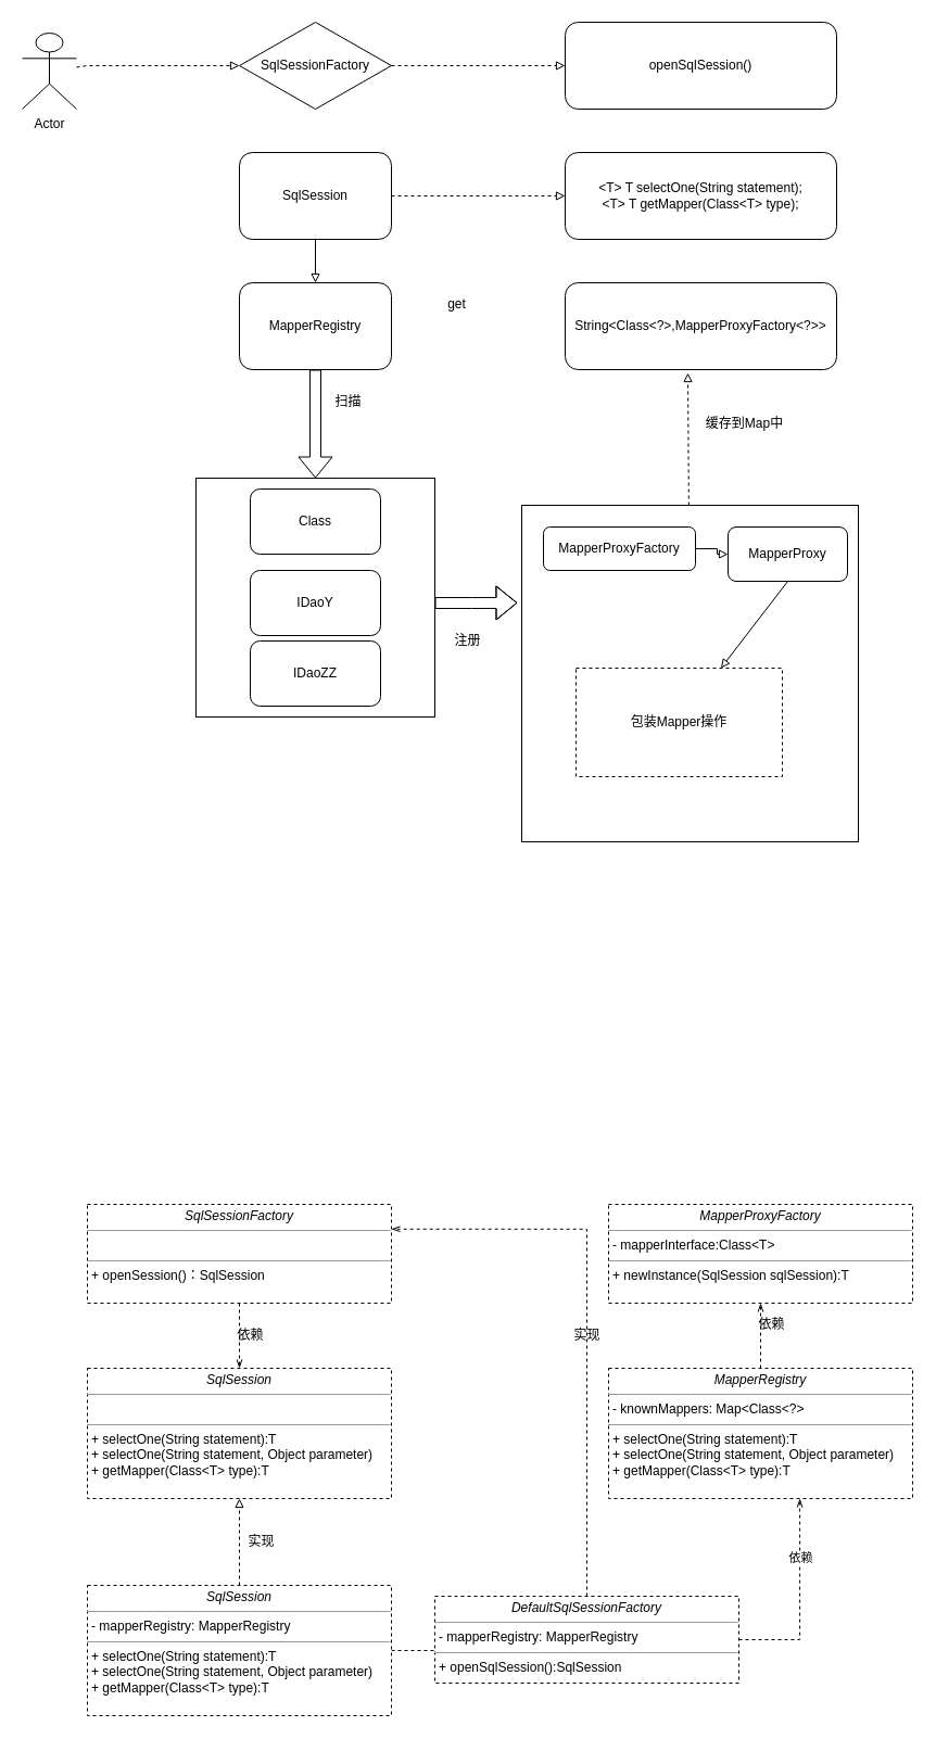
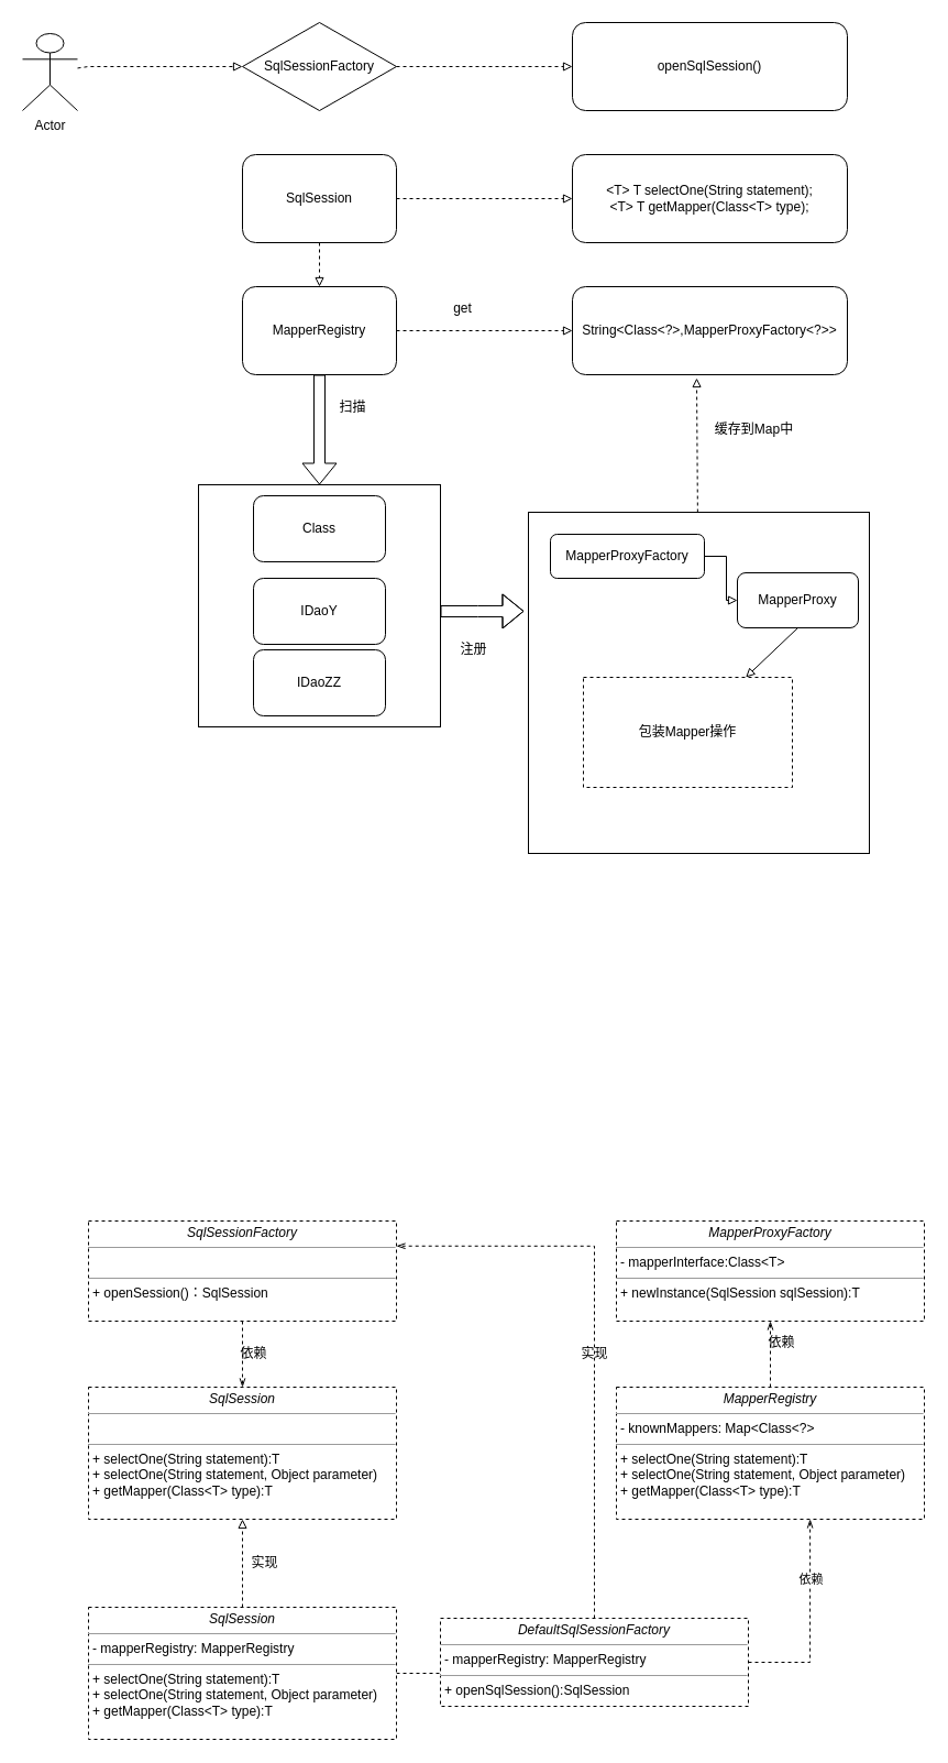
  <mxCell id="0" />
  <mxCell id="1" parent="0" />
  <mxCell id="2" style="edgeStyle=none;rounded=0;orthogonalLoop=1;jettySize=auto;html=1;entryX=0;entryY=0.5;entryDx=0;entryDy=0;endArrow=block;endFill=0;dashed=1;" edge="1" parent="1" source="3" target="5"><mxGeometry relative="1" as="geometry"><Array as="points"><mxPoint x="80" y="60" /></Array></mxGeometry></mxCell>
  <mxCell id="3" value="Actor" style="shape=umlActor;verticalLabelPosition=bottom;verticalAlign=top;html=1;outlineConnect=0;" vertex="1" parent="1"><mxGeometry x="20" y="30" width="50" height="70" as="geometry" /></mxCell>
  <mxCell id="4" style="edgeStyle=none;rounded=0;orthogonalLoop=1;jettySize=auto;html=1;entryX=0;entryY=0.5;entryDx=0;entryDy=0;dashed=1;endArrow=block;endFill=0;" edge="1" parent="1" source="5" target="11"><mxGeometry relative="1" as="geometry" /></mxCell>
  <mxCell id="5" value="SqlSessionFactory" style="rhombus;whiteSpace=wrap;html=1;" vertex="1" parent="1"><mxGeometry x="220" y="20" width="140" height="80" as="geometry" /></mxCell>
  <mxCell id="6" style="edgeStyle=none;rounded=0;orthogonalLoop=1;jettySize=auto;html=1;entryX=0;entryY=0.5;entryDx=0;entryDy=0;dashed=1;endArrow=block;endFill=0;" edge="1" parent="1" source="8" target="12"><mxGeometry relative="1" as="geometry" /></mxCell>
- <mxCell id="7" style="edgeStyle=none;rounded=0;orthogonalLoop=1;jettySize=auto;html=1;exitX=0.5;exitY=1;exitDx=0;exitDy=0;entryX=0.5;entryY=0;entryDx=0;entryDy=0;endArrow=block;endFill=0;" edge="1" parent="1" source="8" target="10"><mxGeometry relative="1" as="geometry" /></mxCell>
+ <mxCell id="7" style="edgeStyle=none;rounded=0;orthogonalLoop=1;jettySize=auto;html=1;exitX=0.5;exitY=1;exitDx=0;exitDy=0;entryX=0.5;entryY=0;entryDx=0;entryDy=0;endArrow=block;endFill=0;dashed=1;" edge="1" parent="1" source="8" target="10"><mxGeometry relative="1" as="geometry" /></mxCell>
  <mxCell id="8" value="SqlSession" style="rounded=1;whiteSpace=wrap;html=1;" vertex="1" parent="1"><mxGeometry x="220" y="140" width="140" height="80" as="geometry" /></mxCell>
+ <mxCell id="9" style="edgeStyle=none;rounded=0;orthogonalLoop=1;jettySize=auto;html=1;dashed=1;endArrow=block;endFill=0;" edge="1" parent="1" source="10" target="13"><mxGeometry relative="1" as="geometry" /></mxCell>
  <mxCell id="10" value="MapperRegistry" style="rounded=1;whiteSpace=wrap;html=1;" vertex="1" parent="1"><mxGeometry x="220" y="260" width="140" height="80" as="geometry" /></mxCell>
  <mxCell id="11" value="openSqlSession()" style="rounded=1;whiteSpace=wrap;html=1;" vertex="1" parent="1"><mxGeometry x="520" y="20" width="250" height="80" as="geometry" /></mxCell>
  <mxCell id="12" value="&amp;lt;T&amp;gt; T selectOne(String statement);&lt;br&gt;&amp;lt;T&amp;gt; T getMapper(Class&amp;lt;T&amp;gt; type);" style="rounded=1;whiteSpace=wrap;html=1;" vertex="1" parent="1"><mxGeometry x="520" y="140" width="250" height="80" as="geometry" /></mxCell>
  <mxCell id="13" value="String&amp;lt;Class&amp;lt;?&amp;gt;,MapperProxyFactory&amp;lt;?&amp;gt;&amp;gt;" style="rounded=1;whiteSpace=wrap;html=1;" vertex="1" parent="1"><mxGeometry x="520" y="260" width="250" height="80" as="geometry" /></mxCell>
  <mxCell id="14" value="" style="whiteSpace=wrap;html=1;aspect=fixed;" vertex="1" parent="1"><mxGeometry x="180" y="440" width="220" height="220" as="geometry" /></mxCell>
  <mxCell id="15" value="Class" style="rounded=1;whiteSpace=wrap;html=1;" vertex="1" parent="1"><mxGeometry x="230" y="450" width="120" height="60" as="geometry" /></mxCell>
  <mxCell id="16" value="IDaoY" style="rounded=1;whiteSpace=wrap;html=1;" vertex="1" parent="1"><mxGeometry x="230" y="525" width="120" height="60" as="geometry" /></mxCell>
  <mxCell id="17" value="IDaoZZ" style="rounded=1;whiteSpace=wrap;html=1;" vertex="1" parent="1"><mxGeometry x="230" y="590" width="120" height="60" as="geometry" /></mxCell>
  <mxCell id="18" value="" style="shape=flexArrow;endArrow=classic;html=1;rounded=0;entryX=0.5;entryY=0;entryDx=0;entryDy=0;" edge="1" parent="1" source="10" target="14"><mxGeometry width="50" height="50" relative="1" as="geometry"><mxPoint x="290" y="390" as="sourcePoint" /><mxPoint x="290" y="410.711" as="targetPoint" /></mxGeometry></mxCell>
  <mxCell id="19" style="edgeStyle=none;rounded=0;orthogonalLoop=1;jettySize=auto;html=1;entryX=0.452;entryY=1.038;entryDx=0;entryDy=0;entryPerimeter=0;endArrow=block;endFill=0;dashed=1;" edge="1" parent="1" source="20" target="13"><mxGeometry relative="1" as="geometry" /></mxCell>
  <mxCell id="20" value="" style="whiteSpace=wrap;html=1;aspect=fixed;" vertex="1" parent="1"><mxGeometry x="480" y="465" width="310" height="310" as="geometry" /></mxCell>
  <mxCell id="21" style="edgeStyle=orthogonalEdgeStyle;rounded=0;orthogonalLoop=1;jettySize=auto;html=1;endArrow=block;endFill=0;" edge="1" parent="1" source="22" target="24"><mxGeometry relative="1" as="geometry" /></mxCell>
  <mxCell id="22" value="MapperProxyFactory" style="rounded=1;whiteSpace=wrap;html=1;" vertex="1" parent="1"><mxGeometry x="500" y="485" width="140" height="40" as="geometry" /></mxCell>
  <mxCell id="23" style="edgeStyle=none;rounded=0;orthogonalLoop=1;jettySize=auto;html=1;exitX=0.5;exitY=1;exitDx=0;exitDy=0;endArrow=block;endFill=0;" edge="1" parent="1" source="24" target="25"><mxGeometry relative="1" as="geometry" /></mxCell>
- <mxCell id="24" value="MapperProxy" style="rounded=1;whiteSpace=wrap;html=1;" vertex="1" parent="1"><mxGeometry x="670" y="485" width="110" height="50" as="geometry" /></mxCell>
+ <mxCell id="24" value="MapperProxy" style="rounded=1;whiteSpace=wrap;html=1;" vertex="1" parent="1"><mxGeometry x="670" y="520" width="110" height="50" as="geometry" /></mxCell>
  <mxCell id="25" value="包装Mapper操作" style="rounded=0;whiteSpace=wrap;html=1;dashed=1;" vertex="1" parent="1"><mxGeometry x="530" y="615" width="190" height="100" as="geometry" /></mxCell>
  <mxCell id="26" value="缓存到Map中" style="text;html=1;align=center;verticalAlign=middle;resizable=0;points=[];autosize=1;strokeColor=none;fillColor=none;" vertex="1" parent="1"><mxGeometry x="640" y="375" width="90" height="30" as="geometry" /></mxCell>
  <mxCell id="27" value="扫描" style="text;html=1;align=center;verticalAlign=middle;resizable=0;points=[];autosize=1;strokeColor=none;fillColor=none;" vertex="1" parent="1"><mxGeometry x="295" y="355" width="50" height="30" as="geometry" /></mxCell>
  <mxCell id="28" value="get" style="text;html=1;align=center;verticalAlign=middle;resizable=0;points=[];autosize=1;strokeColor=none;fillColor=none;" vertex="1" parent="1"><mxGeometry x="400" y="265" width="40" height="30" as="geometry" /></mxCell>
  <mxCell id="29" value="" style="shape=flexArrow;endArrow=classic;html=1;rounded=0;entryX=-0.013;entryY=0.29;entryDx=0;entryDy=0;entryPerimeter=0;" edge="1" parent="1" target="20"><mxGeometry width="50" height="50" relative="1" as="geometry"><mxPoint x="400" y="555" as="sourcePoint" /><mxPoint x="464" y="525" as="targetPoint" /><Array as="points"><mxPoint x="434" y="555" /></Array></mxGeometry></mxCell>
  <mxCell id="30" value="注册" style="text;html=1;align=center;verticalAlign=middle;resizable=0;points=[];autosize=1;strokeColor=none;fillColor=none;" vertex="1" parent="1"><mxGeometry x="405" y="575" width="50" height="30" as="geometry" /></mxCell>
  <mxCell id="31" value="&lt;p style=&quot;margin:0px;margin-top:4px;text-align:center;&quot;&gt;&lt;i&gt;SqlSession&lt;/i&gt;&lt;/p&gt;&lt;hr size=&quot;1&quot;&gt;&lt;p style=&quot;margin:0px;margin-left:4px;&quot;&gt;&lt;br&gt;&lt;/p&gt;&lt;hr size=&quot;1&quot;&gt;&lt;p style=&quot;margin:0px;margin-left:4px;&quot;&gt;+ selectOne(String statement):T&lt;br&gt;+ selectOne(String statement, Object parameter)&lt;/p&gt;&lt;p style=&quot;margin:0px;margin-left:4px;&quot;&gt;+ getMapper(Class&amp;lt;T&amp;gt; type):T&lt;br&gt;&lt;/p&gt;" style="verticalAlign=top;align=left;overflow=fill;fontSize=12;fontFamily=Helvetica;html=1;dashed=1;" vertex="1" parent="1"><mxGeometry x="80" y="1260" width="280" height="120" as="geometry" /></mxCell>
  <mxCell id="32" style="edgeStyle=orthogonalEdgeStyle;rounded=0;orthogonalLoop=1;jettySize=auto;html=1;entryX=0.5;entryY=0;entryDx=0;entryDy=0;dashed=1;endArrow=openThin;endFill=0;" edge="1" parent="1" source="33" target="31"><mxGeometry relative="1" as="geometry" /></mxCell>
  <mxCell id="33" value="&lt;p style=&quot;margin:0px;margin-top:4px;text-align:center;&quot;&gt;&lt;i&gt;SqlSessionFactory&lt;/i&gt;&lt;/p&gt;&lt;hr size=&quot;1&quot;&gt;&lt;p style=&quot;margin:0px;margin-left:4px;&quot;&gt;&lt;br&gt;&lt;/p&gt;&lt;hr size=&quot;1&quot;&gt;&lt;p style=&quot;margin:0px;margin-left:4px;&quot;&gt;+ openSession()：SqlSession&lt;/p&gt;" style="verticalAlign=top;align=left;overflow=fill;fontSize=12;fontFamily=Helvetica;html=1;dashed=1;" vertex="1" parent="1"><mxGeometry x="80" y="1109" width="280" height="91" as="geometry" /></mxCell>
  <mxCell id="34" style="edgeStyle=orthogonalEdgeStyle;rounded=0;orthogonalLoop=1;jettySize=auto;html=1;entryX=0.5;entryY=1;entryDx=0;entryDy=0;dashed=1;endArrow=block;endFill=0;" edge="1" parent="1" source="36" target="31"><mxGeometry relative="1" as="geometry" /></mxCell>
  <mxCell id="35" style="edgeStyle=orthogonalEdgeStyle;rounded=0;orthogonalLoop=1;jettySize=auto;html=1;entryX=0;entryY=0.625;entryDx=0;entryDy=0;entryPerimeter=0;dashed=1;endArrow=none;endFill=0;" edge="1" parent="1" source="36" target="43"><mxGeometry relative="1" as="geometry" /></mxCell>
  <mxCell id="36" value="&lt;p style=&quot;margin:0px;margin-top:4px;text-align:center;&quot;&gt;&lt;i&gt;SqlSession&lt;/i&gt;&lt;/p&gt;&lt;hr size=&quot;1&quot;&gt;&lt;p style=&quot;margin:0px;margin-left:4px;&quot;&gt;- mapperRegistry: MapperRegistry&lt;/p&gt;&lt;hr size=&quot;1&quot;&gt;&lt;p style=&quot;margin:0px;margin-left:4px;&quot;&gt;+ selectOne(String statement):T&lt;br&gt;+ selectOne(String statement, Object parameter)&lt;/p&gt;&lt;p style=&quot;margin:0px;margin-left:4px;&quot;&gt;+ getMapper(Class&amp;lt;T&amp;gt; type):T&lt;br&gt;&lt;/p&gt;" style="verticalAlign=top;align=left;overflow=fill;fontSize=12;fontFamily=Helvetica;html=1;dashed=1;" vertex="1" parent="1"><mxGeometry x="80" y="1460" width="280" height="120" as="geometry" /></mxCell>
  <mxCell id="37" value="&lt;p style=&quot;margin:0px;margin-top:4px;text-align:center;&quot;&gt;&lt;i&gt;MapperProxyFactory&lt;/i&gt;&lt;/p&gt;&lt;hr size=&quot;1&quot;&gt;&lt;p style=&quot;margin:0px;margin-left:4px;&quot;&gt;- mapperInterface:Class&amp;lt;T&amp;gt;&lt;/p&gt;&lt;hr size=&quot;1&quot;&gt;&lt;p style=&quot;margin:0px;margin-left:4px;&quot;&gt;+ newInstance(SqlSession sqlSession):T&lt;/p&gt;" style="verticalAlign=top;align=left;overflow=fill;fontSize=12;fontFamily=Helvetica;html=1;dashed=1;" vertex="1" parent="1"><mxGeometry x="560" y="1109" width="280" height="91" as="geometry" /></mxCell>
  <mxCell id="38" style="edgeStyle=orthogonalEdgeStyle;rounded=0;orthogonalLoop=1;jettySize=auto;html=1;entryX=0.5;entryY=1;entryDx=0;entryDy=0;dashed=1;endArrow=openThin;endFill=0;" edge="1" parent="1" source="39" target="37"><mxGeometry relative="1" as="geometry" /></mxCell>
  <mxCell id="39" value="&lt;p style=&quot;margin:0px;margin-top:4px;text-align:center;&quot;&gt;&lt;i&gt;MapperRegistry&lt;/i&gt;&lt;/p&gt;&lt;hr size=&quot;1&quot;&gt;&lt;p style=&quot;margin:0px;margin-left:4px;&quot;&gt;- knownMappers: Map&amp;lt;Class&amp;lt;?&amp;gt;&lt;/p&gt;&lt;hr size=&quot;1&quot;&gt;&lt;p style=&quot;margin:0px;margin-left:4px;&quot;&gt;+ selectOne(String statement):T&lt;br&gt;+ selectOne(String statement, Object parameter)&lt;/p&gt;&lt;p style=&quot;margin:0px;margin-left:4px;&quot;&gt;+ getMapper(Class&amp;lt;T&amp;gt; type):T&lt;br&gt;&lt;/p&gt;" style="verticalAlign=top;align=left;overflow=fill;fontSize=12;fontFamily=Helvetica;html=1;dashed=1;" vertex="1" parent="1"><mxGeometry x="560" y="1260" width="280" height="120" as="geometry" /></mxCell>
  <mxCell id="40" style="edgeStyle=orthogonalEdgeStyle;rounded=0;orthogonalLoop=1;jettySize=auto;html=1;endArrow=openThin;endFill=0;entryX=1;entryY=0.25;entryDx=0;entryDy=0;dashed=1;" edge="1" parent="1" source="43" target="33"><mxGeometry relative="1" as="geometry"><mxPoint x="540" y="1360" as="targetPoint" /><Array as="points"><mxPoint x="540" y="1132" /></Array></mxGeometry></mxCell>
  <mxCell id="41" style="edgeStyle=orthogonalEdgeStyle;rounded=0;orthogonalLoop=1;jettySize=auto;html=1;entryX=0.629;entryY=1;entryDx=0;entryDy=0;entryPerimeter=0;dashed=1;endArrow=openThin;endFill=0;" edge="1" parent="1" source="43" target="39"><mxGeometry relative="1" as="geometry"><Array as="points"><mxPoint x="736" y="1510" /></Array></mxGeometry></mxCell>
  <mxCell id="42" value="依赖" style="edgeLabel;html=1;align=center;verticalAlign=middle;resizable=0;points=[];" vertex="1" connectable="0" parent="41"><mxGeometry x="0.42" relative="1" as="geometry"><mxPoint as="offset" /></mxGeometry></mxCell>
  <mxCell id="43" value="&lt;p style=&quot;margin:0px;margin-top:4px;text-align:center;&quot;&gt;&lt;i&gt;DefaultSqlSessionFactory&lt;/i&gt;&lt;/p&gt;&lt;hr size=&quot;1&quot;&gt;&lt;p style=&quot;margin:0px;margin-left:4px;&quot;&gt;- mapperRegistry: MapperRegistry&lt;/p&gt;&lt;hr size=&quot;1&quot;&gt;&lt;p style=&quot;margin:0px;margin-left:4px;&quot;&gt;+ openSqlSession():SqlSession&lt;/p&gt;" style="verticalAlign=top;align=left;overflow=fill;fontSize=12;fontFamily=Helvetica;html=1;dashed=1;" vertex="1" parent="1"><mxGeometry x="400" y="1470" width="280" height="80" as="geometry" /></mxCell>
  <mxCell id="44" value="实现" style="text;html=1;align=center;verticalAlign=middle;resizable=0;points=[];autosize=1;strokeColor=none;fillColor=none;" vertex="1" parent="1"><mxGeometry x="515" y="1215" width="50" height="30" as="geometry" /></mxCell>
  <mxCell id="45" value="依赖" style="text;html=1;align=center;verticalAlign=middle;resizable=0;points=[];autosize=1;strokeColor=none;fillColor=none;" vertex="1" parent="1"><mxGeometry x="685" y="1205" width="50" height="30" as="geometry" /></mxCell>
  <mxCell id="46" value="依赖" style="text;html=1;align=center;verticalAlign=middle;resizable=0;points=[];autosize=1;strokeColor=none;fillColor=none;" vertex="1" parent="1"><mxGeometry x="205" y="1215" width="50" height="30" as="geometry" /></mxCell>
  <mxCell id="47" value="实现" style="text;html=1;align=center;verticalAlign=middle;resizable=0;points=[];autosize=1;strokeColor=none;fillColor=none;" vertex="1" parent="1"><mxGeometry x="215" y="1405" width="50" height="30" as="geometry" /></mxCell>
